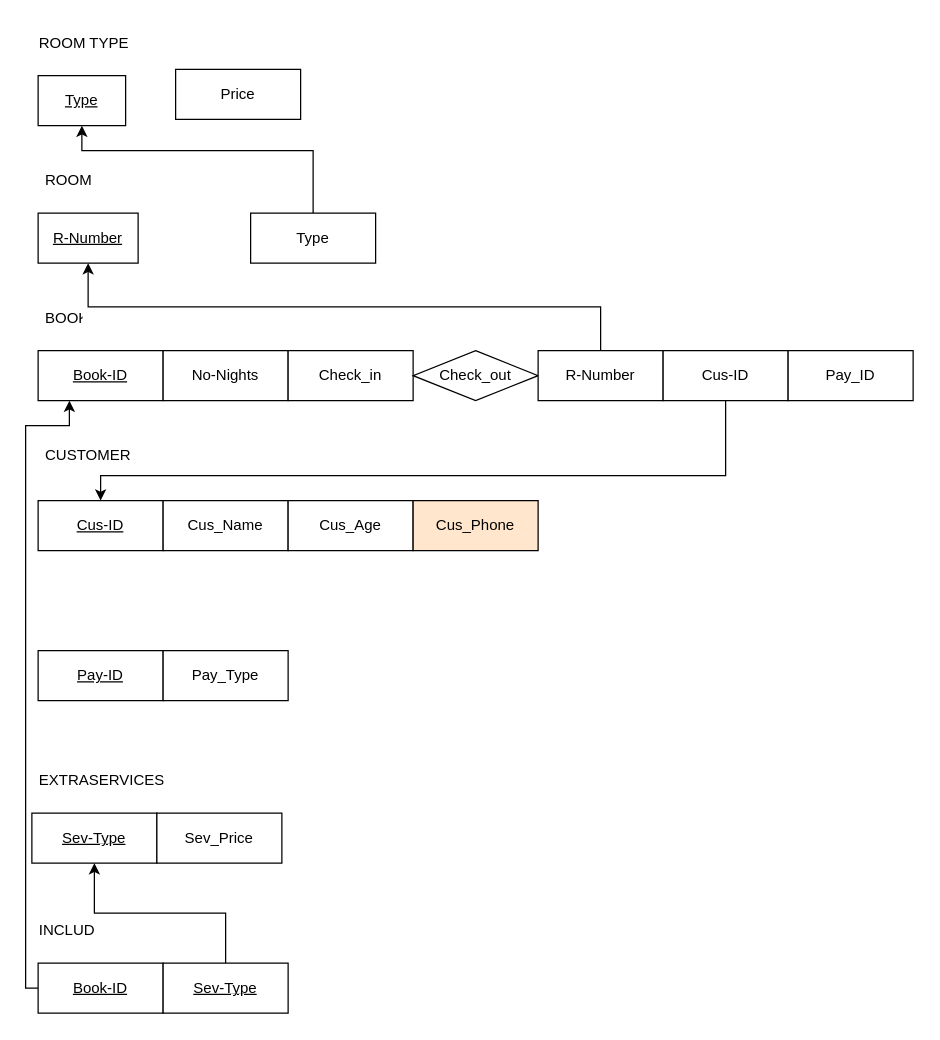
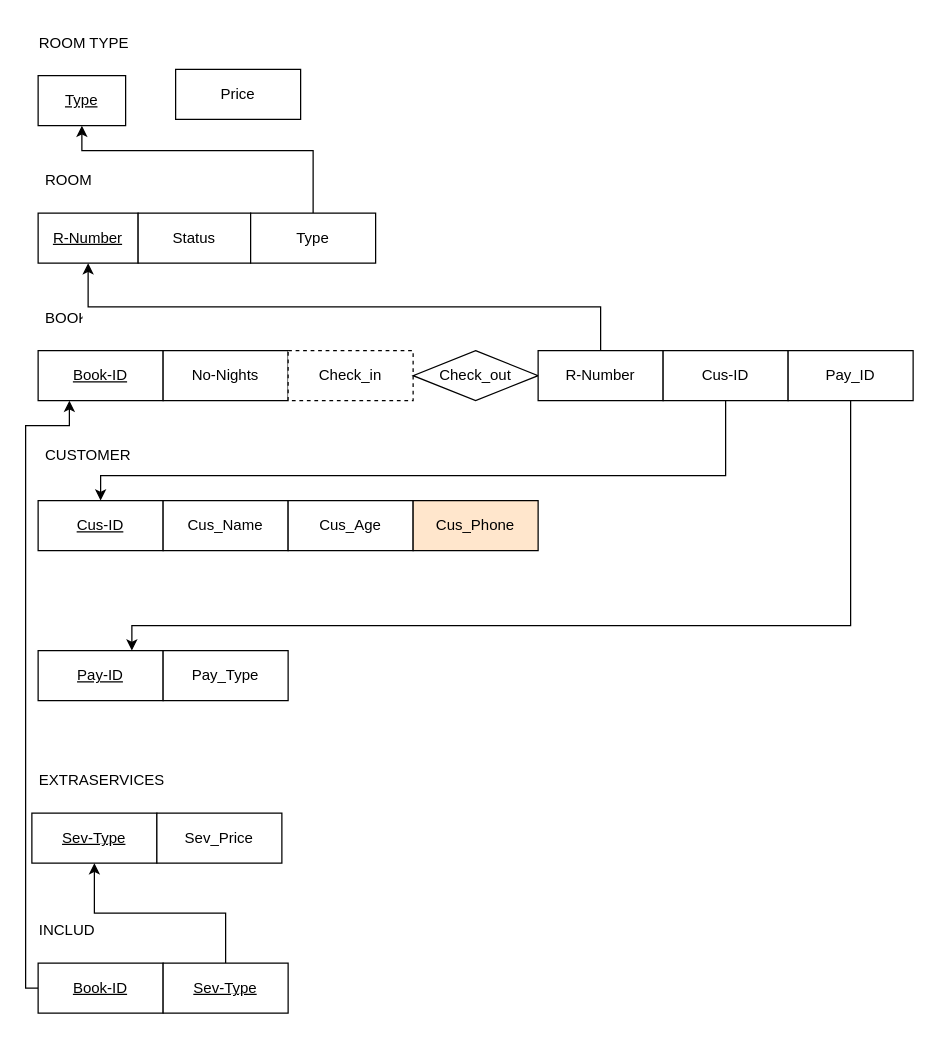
  <mxCell id="0" />
  <mxCell id="1" parent="0" />
  <mxCell id="2" value="&lt;u&gt;Type&lt;/u&gt;" style="whiteSpace=wrap;html=1;align=center;" vertex="1" parent="1"><mxGeometry x="30" y="60" width="70" height="40" as="geometry" /></mxCell>
  <mxCell id="3" value="Price" style="whiteSpace=wrap;html=1;align=center;" vertex="1" parent="1"><mxGeometry x="140" y="55" width="100" height="40" as="geometry" /></mxCell>
  <mxCell id="4" value="ROOM TYPE" style="text;strokeColor=none;fillColor=none;spacingLeft=4;spacingRight=4;overflow=hidden;rotatable=0;points=[[0,0.5],[1,0.5]];portConstraint=eastwest;fontSize=12;whiteSpace=wrap;html=1;" vertex="1" parent="1"><mxGeometry x="25" y="20" width="95" height="30" as="geometry" /></mxCell>
  <mxCell id="5" value="ROOM" style="text;strokeColor=none;fillColor=none;spacingLeft=4;spacingRight=4;overflow=hidden;rotatable=0;points=[[0,0.5],[1,0.5]];portConstraint=eastwest;fontSize=12;whiteSpace=wrap;html=1;" vertex="1" parent="1"><mxGeometry x="30" y="130" width="50" height="30" as="geometry" /></mxCell>
  <mxCell id="6" value="&lt;u&gt;R-Number&lt;/u&gt;" style="whiteSpace=wrap;html=1;align=center;" vertex="1" parent="1"><mxGeometry x="30" y="170" width="80" height="40" as="geometry" /></mxCell>
+ <mxCell id="7" value="Status" style="whiteSpace=wrap;html=1;align=center;" vertex="1" parent="1"><mxGeometry x="110" y="170" width="90" height="40" as="geometry" /></mxCell>
  <mxCell id="8" style="edgeStyle=orthogonalEdgeStyle;rounded=0;orthogonalLoop=1;jettySize=auto;html=1;entryX=0.5;entryY=1;entryDx=0;entryDy=0;" edge="1" parent="1" source="9" target="2"><mxGeometry relative="1" as="geometry"><Array as="points"><mxPoint x="250" y="120" /><mxPoint x="65" y="120" /></Array></mxGeometry></mxCell>
  <mxCell id="9" value="Type" style="whiteSpace=wrap;html=1;align=center;" vertex="1" parent="1"><mxGeometry x="200" y="170" width="100" height="40" as="geometry" /></mxCell>
  <mxCell id="10" value="BOOK" style="text;strokeColor=none;fillColor=none;spacingLeft=4;spacingRight=4;overflow=hidden;rotatable=0;points=[[0,0.5],[1,0.5]];portConstraint=eastwest;fontSize=12;whiteSpace=wrap;html=1;" vertex="1" parent="1"><mxGeometry x="30" y="240" width="40" height="30" as="geometry" /></mxCell>
  <mxCell id="11" value="&lt;u&gt;Book-ID&lt;/u&gt;" style="whiteSpace=wrap;html=1;align=center;" vertex="1" parent="1"><mxGeometry x="30" y="280" width="100" height="40" as="geometry" /></mxCell>
  <mxCell id="12" value="No-Nights" style="whiteSpace=wrap;html=1;align=center;" vertex="1" parent="1"><mxGeometry x="130" y="280" width="100" height="40" as="geometry" /></mxCell>
- <mxCell id="13" value="Check_in" style="whiteSpace=wrap;html=1;align=center;" vertex="1" parent="1"><mxGeometry x="230" y="280" width="100" height="40" as="geometry" /></mxCell>
+ <mxCell id="13" value="Check_in" style="whiteSpace=wrap;html=1;align=center;dashed=1;" vertex="1" parent="1"><mxGeometry x="230" y="280" width="100" height="40" as="geometry" /></mxCell>
  <mxCell id="14" value="Check_out" style="rhombus;whiteSpace=wrap;html=1;align=center;" vertex="1" parent="1"><mxGeometry x="330" y="280" width="100" height="40" as="geometry" /></mxCell>
  <mxCell id="15" style="edgeStyle=orthogonalEdgeStyle;rounded=0;orthogonalLoop=1;jettySize=auto;html=1;exitX=0.5;exitY=0;exitDx=0;exitDy=0;entryX=0.5;entryY=1;entryDx=0;entryDy=0;" edge="1" parent="1" source="16" target="6"><mxGeometry relative="1" as="geometry" /></mxCell>
  <mxCell id="16" value="R-Number" style="whiteSpace=wrap;html=1;align=center;" vertex="1" parent="1"><mxGeometry x="430" y="280" width="100" height="40" as="geometry" /></mxCell>
  <mxCell id="17" value="CUSTOMER" style="text;strokeColor=none;fillColor=none;spacingLeft=4;spacingRight=4;overflow=hidden;rotatable=0;points=[[0,0.5],[1,0.5]];portConstraint=eastwest;fontSize=12;whiteSpace=wrap;html=1;" vertex="1" parent="1"><mxGeometry x="30" y="350" width="90" height="38.57" as="geometry" /></mxCell>
  <mxCell id="18" value="&lt;u&gt;Cus-ID&lt;/u&gt;" style="whiteSpace=wrap;html=1;align=center;" vertex="1" parent="1"><mxGeometry x="30" y="400" width="100" height="40" as="geometry" /></mxCell>
  <mxCell id="19" value="Cus_Name" style="whiteSpace=wrap;html=1;align=center;" vertex="1" parent="1"><mxGeometry x="130" y="400" width="100" height="40" as="geometry" /></mxCell>
  <mxCell id="20" value="Cus_Age" style="whiteSpace=wrap;html=1;align=center;" vertex="1" parent="1"><mxGeometry x="230" y="400" width="100" height="40" as="geometry" /></mxCell>
  <mxCell id="21" value="Cus_Phone" style="whiteSpace=wrap;html=1;align=center;fillColor=#ffe6cc;" vertex="1" parent="1"><mxGeometry x="330" y="400" width="100" height="40" as="geometry" /></mxCell>
  <mxCell id="22" style="edgeStyle=orthogonalEdgeStyle;rounded=0;orthogonalLoop=1;jettySize=auto;html=1;exitX=0.5;exitY=1;exitDx=0;exitDy=0;" edge="1" parent="1" source="23" target="18"><mxGeometry relative="1" as="geometry"><Array as="points"><mxPoint x="580" y="380" /><mxPoint x="80" y="380" /></Array></mxGeometry></mxCell>
  <mxCell id="23" value="Cus-ID" style="whiteSpace=wrap;html=1;align=center;" vertex="1" parent="1"><mxGeometry x="530" y="280" width="100" height="40" as="geometry" /></mxCell>
  <mxCell id="24" value="&lt;u&gt;Pay-ID&lt;/u&gt;" style="whiteSpace=wrap;html=1;align=center;" vertex="1" parent="1"><mxGeometry x="30" y="520" width="100" height="40" as="geometry" /></mxCell>
  <mxCell id="25" value="Pay_Type" style="whiteSpace=wrap;html=1;align=center;" vertex="1" parent="1"><mxGeometry x="130" y="520" width="100" height="40" as="geometry" /></mxCell>
+ <mxCell id="26" style="edgeStyle=orthogonalEdgeStyle;rounded=0;orthogonalLoop=1;jettySize=auto;html=1;entryX=0.75;entryY=0;entryDx=0;entryDy=0;" edge="1" parent="1" source="27" target="24"><mxGeometry relative="1" as="geometry"><Array as="points"><mxPoint x="680" y="500" /><mxPoint x="105" y="500" /></Array></mxGeometry></mxCell>
  <mxCell id="27" value="Pay_ID" style="whiteSpace=wrap;html=1;align=center;" vertex="1" parent="1"><mxGeometry x="630" y="280" width="100" height="40" as="geometry" /></mxCell>
  <mxCell id="28" value="EXTRASERVICES" style="text;strokeColor=none;fillColor=none;spacingLeft=4;spacingRight=4;overflow=hidden;rotatable=0;points=[[0,0.5],[1,0.5]];portConstraint=eastwest;fontSize=12;whiteSpace=wrap;html=1;" vertex="1" parent="1"><mxGeometry x="25" y="610" width="115" height="30" as="geometry" /></mxCell>
  <mxCell id="29" value="&lt;u&gt;Sev-Type&lt;/u&gt;" style="whiteSpace=wrap;html=1;align=center;" vertex="1" parent="1"><mxGeometry x="25" y="650" width="100" height="40" as="geometry" /></mxCell>
  <mxCell id="30" value="Sev_Price" style="whiteSpace=wrap;html=1;align=center;" vertex="1" parent="1"><mxGeometry x="125" y="650" width="100" height="40" as="geometry" /></mxCell>
  <mxCell id="31" value="INCLUDE" style="text;strokeColor=none;fillColor=none;spacingLeft=4;spacingRight=4;overflow=hidden;rotatable=0;points=[[0,0.5],[1,0.5]];portConstraint=eastwest;fontSize=12;whiteSpace=wrap;html=1;" vertex="1" parent="1"><mxGeometry x="25" y="730" width="55" height="30" as="geometry" /></mxCell>
  <mxCell id="32" style="edgeStyle=orthogonalEdgeStyle;rounded=0;orthogonalLoop=1;jettySize=auto;html=1;exitX=0;exitY=0.5;exitDx=0;exitDy=0;entryX=0.25;entryY=1;entryDx=0;entryDy=0;" edge="1" parent="1" source="33" target="11"><mxGeometry relative="1" as="geometry"><mxPoint x="20" y="470" as="targetPoint" /><Array as="points"><mxPoint x="20" y="790" /><mxPoint x="20" y="340" /><mxPoint x="55" y="340" /></Array></mxGeometry></mxCell>
  <mxCell id="33" value="&lt;u&gt;Book-ID&lt;/u&gt;" style="whiteSpace=wrap;html=1;align=center;" vertex="1" parent="1"><mxGeometry x="30" y="770" width="100" height="40" as="geometry" /></mxCell>
  <mxCell id="34" style="edgeStyle=orthogonalEdgeStyle;rounded=0;orthogonalLoop=1;jettySize=auto;html=1;exitX=0.5;exitY=0;exitDx=0;exitDy=0;entryX=0.5;entryY=1;entryDx=0;entryDy=0;" edge="1" parent="1" source="35" target="29"><mxGeometry relative="1" as="geometry" /></mxCell>
  <mxCell id="35" value="&lt;u&gt;Sev-Type&lt;/u&gt;" style="whiteSpace=wrap;html=1;align=center;" vertex="1" parent="1"><mxGeometry x="130" y="770" width="100" height="40" as="geometry" /></mxCell>
